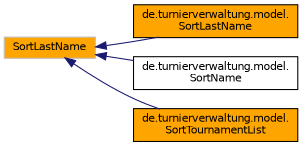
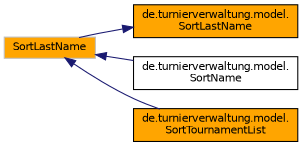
  digraph {
    rankdir=LR
    node [color=black fillcolor=orange fontname=Helvetica fontsize=10 shape=record style=filled]
    edge [color=midnightblue dir=back fontname=Helvetica fontsize=10 labelfontname=Helvetica labelfontsize=10 style=solid]
    n1 [color=grey75 height=0.2 label=SortLastName width=0.4]
    n2 [height=0.2 label="de.turnierverwaltung.model.\lSortLastName" width=0.4]
    n3 [fillcolor=white height=0.2 label="de.turnierverwaltung.model.\lSortName" width=0.4]
    n4 [height=0.2 label="de.turnierverwaltung.model.\lSortTournamentList" width=0.4]
-   n1 -> n2
+   n2 -> n1
    n1 -> n3
    n1 -> n4
  }
